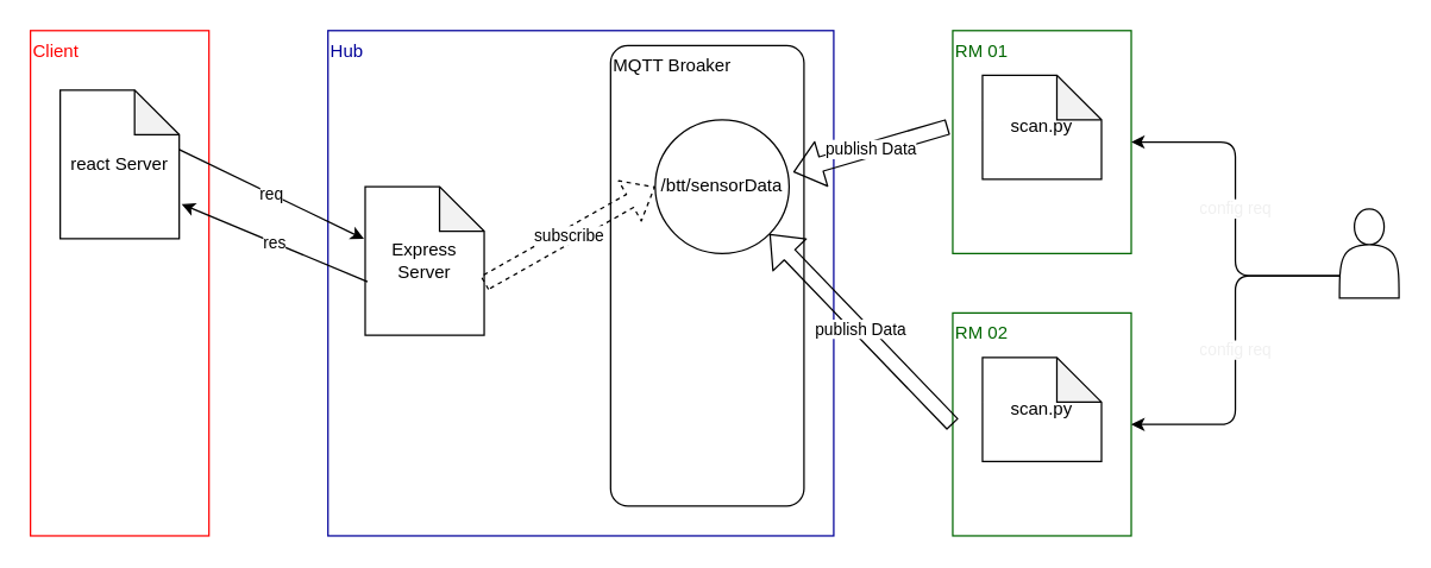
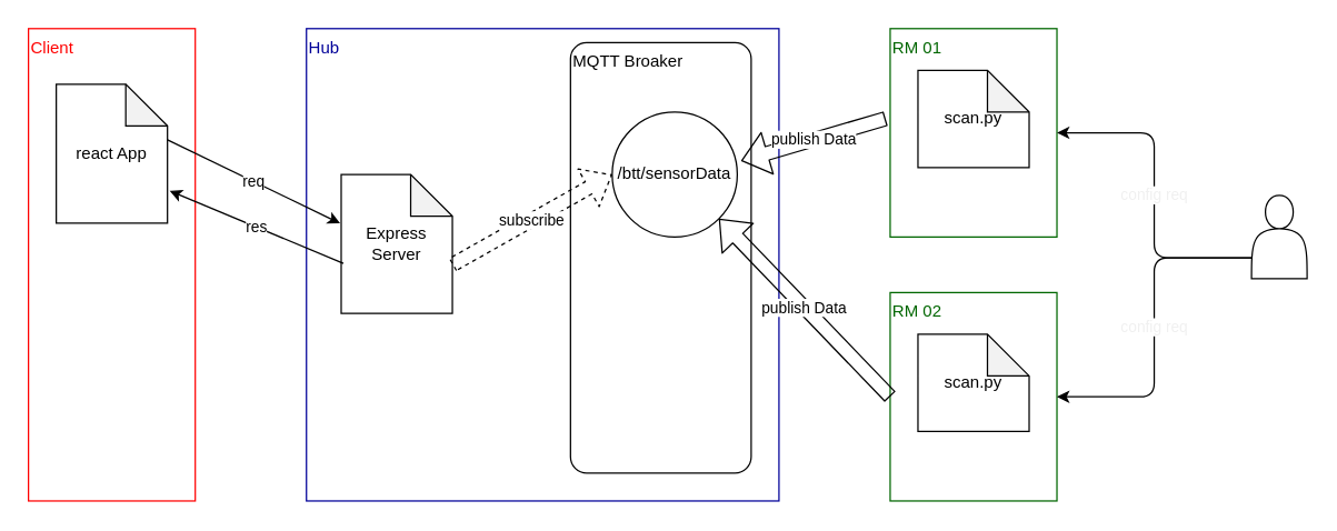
  <mxCell id="0" />
  <mxCell id="1" parent="0" />
  <mxCell id="2" value="&lt;div&gt;&lt;span&gt;&lt;font color=&quot;#ff0000&quot;&gt;Client&lt;/font&gt;&lt;/span&gt;&lt;/div&gt;" style="rounded=0;whiteSpace=wrap;html=1;align=left;verticalAlign=top;strokeColor=#FF0000;" vertex="1" parent="1"><mxGeometry x="20" y="20" width="120" height="340" as="geometry" /></mxCell>
  <mxCell id="3" value="&lt;div&gt;&lt;span&gt;&lt;font color=&quot;#000099&quot;&gt;Hub&lt;/font&gt;&lt;/span&gt;&lt;/div&gt;" style="rounded=0;whiteSpace=wrap;html=1;align=left;verticalAlign=top;strokeColor=#000099;" vertex="1" parent="1"><mxGeometry x="220" y="20" width="340" height="340" as="geometry" /></mxCell>
  <mxCell id="4" value="&lt;div&gt;&lt;span&gt;&lt;font color=&quot;#006600&quot;&gt;RM 02&lt;/font&gt;&lt;/span&gt;&lt;/div&gt;" style="rounded=0;whiteSpace=wrap;html=1;align=left;verticalAlign=top;strokeColor=#006600;" vertex="1" parent="1"><mxGeometry x="640" y="210" width="120" height="150" as="geometry" /></mxCell>
  <mxCell id="5" value="&lt;div&gt;&lt;span&gt;&lt;font color=&quot;#006600&quot;&gt;RM 01&lt;/font&gt;&lt;/span&gt;&lt;/div&gt;" style="rounded=0;whiteSpace=wrap;html=1;align=left;verticalAlign=top;strokeColor=#006600;" vertex="1" parent="1"><mxGeometry x="640" y="20" width="120" height="150" as="geometry" /></mxCell>
  <mxCell id="6" value="MQTT Broaker" style="rounded=1;whiteSpace=wrap;html=1;align=left;verticalAlign=top;arcSize=9;" vertex="1" parent="1"><mxGeometry x="410" y="30" width="130" height="310" as="geometry" /></mxCell>
  <mxCell id="7" value="/btt/sensorData" style="ellipse;whiteSpace=wrap;html=1;aspect=fixed;" vertex="1" parent="1"><mxGeometry x="440" y="80" width="90" height="90" as="geometry" /></mxCell>
  <mxCell id="8" value="publish Data" style="shape=flexArrow;endArrow=classic;html=1;entryX=1.031;entryY=0.391;entryDx=0;entryDy=0;entryPerimeter=0;exitX=-0.027;exitY=0.432;exitDx=0;exitDy=0;exitPerimeter=0;" edge="1" parent="1" source="5" target="7"><mxGeometry width="50" height="50" relative="1" as="geometry"><mxPoint x="600" y="100" as="sourcePoint" /><mxPoint x="650" y="50" as="targetPoint" /></mxGeometry></mxCell>
  <mxCell id="9" value="publish Data" style="shape=flexArrow;endArrow=classic;html=1;exitX=0;exitY=0.5;exitDx=0;exitDy=0;entryX=1;entryY=1;entryDx=0;entryDy=0;strokeColor=default;" edge="1" parent="1" source="4" target="7"><mxGeometry width="50" height="50" relative="1" as="geometry"><mxPoint x="430" y="200" as="sourcePoint" /><mxPoint x="480" y="150" as="targetPoint" /></mxGeometry></mxCell>
  <mxCell id="10" value="scan.py" style="shape=note;whiteSpace=wrap;html=1;backgroundOutline=1;darkOpacity=0.05;" vertex="1" parent="1"><mxGeometry x="660" y="50" width="80" height="70" as="geometry" /></mxCell>
  <mxCell id="11" value="scan.py" style="shape=note;whiteSpace=wrap;html=1;backgroundOutline=1;darkOpacity=0.05;" vertex="1" parent="1"><mxGeometry x="660" y="240" width="80" height="70" as="geometry" /></mxCell>
- <mxCell id="12" value="react Server" style="shape=note;whiteSpace=wrap;html=1;backgroundOutline=1;darkOpacity=0.05;" vertex="1" parent="1"><mxGeometry x="40" y="60" width="80" height="100" as="geometry" /></mxCell>
+ <mxCell id="12" value="react App" style="shape=note;whiteSpace=wrap;html=1;backgroundOutline=1;darkOpacity=0.05;" vertex="1" parent="1"><mxGeometry x="40" y="60" width="80" height="100" as="geometry" /></mxCell>
  <mxCell id="13" value="Express&lt;br&gt;Server" style="shape=note;whiteSpace=wrap;html=1;backgroundOutline=1;darkOpacity=0.05;" vertex="1" parent="1"><mxGeometry x="245" y="125" width="80" height="100" as="geometry" /></mxCell>
  <mxCell id="14" value="req" style="endArrow=classic;html=1;exitX=1;exitY=0.4;exitDx=0;exitDy=0;exitPerimeter=0;entryX=-0.01;entryY=0.352;entryDx=0;entryDy=0;entryPerimeter=0;" edge="1" parent="1" source="12" target="13"><mxGeometry width="50" height="50" relative="1" as="geometry"><mxPoint x="240" y="190" as="sourcePoint" /><mxPoint x="290" y="140" as="targetPoint" /></mxGeometry></mxCell>
  <mxCell id="15" value="res" style="endArrow=classic;html=1;exitX=0.02;exitY=0.64;exitDx=0;exitDy=0;exitPerimeter=0;entryX=1.02;entryY=0.768;entryDx=0;entryDy=0;entryPerimeter=0;" edge="1" parent="1" source="13" target="12"><mxGeometry width="50" height="50" relative="1" as="geometry"><mxPoint x="240" y="190" as="sourcePoint" /><mxPoint x="290" y="140" as="targetPoint" /></mxGeometry></mxCell>
  <mxCell id="16" value="subscribe" style="shape=flexArrow;endArrow=classic;html=1;exitX=0;exitY=0;exitDx=80;exitDy=65;exitPerimeter=0;entryX=0;entryY=0.5;entryDx=0;entryDy=0;dashed=1;" edge="1" parent="1" source="13" target="7"><mxGeometry width="50" height="50" relative="1" as="geometry"><mxPoint x="370" y="140" as="sourcePoint" /><mxPoint x="420" y="90" as="targetPoint" /></mxGeometry></mxCell>
  <mxCell id="17" value="config req" style="edgeStyle=orthogonalEdgeStyle;html=1;exitX=0;exitY=0.75;exitDx=0;exitDy=0;entryX=1;entryY=0.5;entryDx=0;entryDy=0;fontColor=#F0F0F0;strokeColor=default;" edge="1" parent="1" source="18" target="4"><mxGeometry relative="1" as="geometry" /></mxCell>
  <mxCell id="18" value="" style="shape=actor;whiteSpace=wrap;html=1;" vertex="1" parent="1"><mxGeometry x="900" y="140" width="40" height="60" as="geometry" /></mxCell>
  <mxCell id="19" value="config req" style="endArrow=classic;html=1;fontColor=#F0F0F0;exitX=0;exitY=0.75;exitDx=0;exitDy=0;entryX=1;entryY=0.5;entryDx=0;entryDy=0;edgeStyle=orthogonalEdgeStyle;" edge="1" parent="1" source="18" target="5"><mxGeometry width="50" height="50" relative="1" as="geometry"><mxPoint x="770" y="470" as="sourcePoint" /><mxPoint x="820" y="420" as="targetPoint" /></mxGeometry></mxCell>
